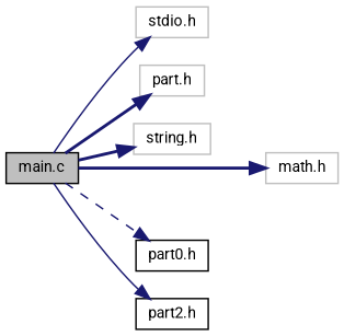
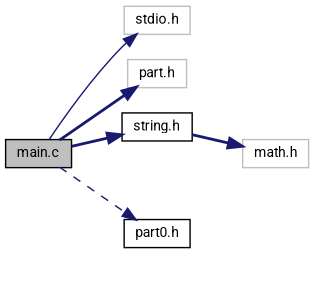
  digraph {
    fontname=Roboto
    rankdir=LR
    node [color=grey75 fillcolor=white fontname=Roboto fontsize=10 shape=record style=filled]
    edge [color=midnightblue fontname=Roboto fontsize=10 labelfontname=FreeSans labelfontsize=10 style=bold]
    n1 [color=black fillcolor=grey75 fontcolor=black height=0.2 label="main.c" width=0.4]
    n2 [height=0.2 label="stdio.h" width=0.4]
    n3 [height=0.2 label="part.h" width=0.4]
-   n4 [height=0.2 label="string.h" width=0.4]
+   n4 [color=black height=0.2 label="string.h" width=0.4]
    n5 [height=0.2 label="math.h" width=0.4]
    n6 [color=black height=0.2 label="part0.h" width=0.4]
-   n7 [color=black height=0.2 label="part2.h" width=0.4]
    n1 -> n2 [style=solid]
    n1 -> n3
    n1 -> n4
-   n1 -> n5
+   n4 -> n5
    n1 -> n6 [style=dashed]
-   n1 -> n7 [style=solid]
  }
